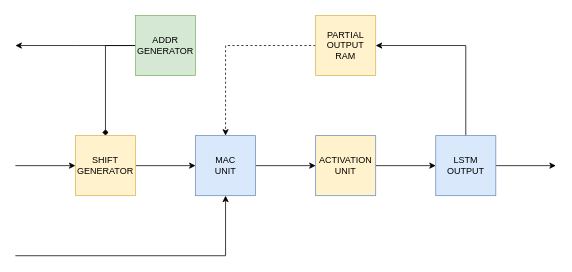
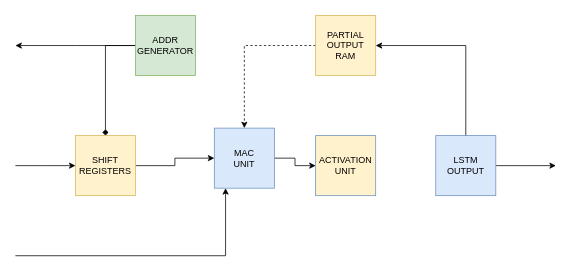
  <mxCell id="0" />
  <mxCell id="1" parent="0" />
  <mxCell id="2" style="edgeStyle=orthogonalEdgeStyle;rounded=0;orthogonalLoop=1;jettySize=auto;html=1;entryX=0;entryY=0.5;entryDx=0;entryDy=0;" parent="1" source="4" target="6" edge="1"><mxGeometry relative="1" as="geometry" /></mxCell>
  <mxCell id="3" style="edgeStyle=orthogonalEdgeStyle;rounded=0;orthogonalLoop=1;jettySize=auto;html=1;startArrow=classic;startFill=1;endArrow=none;endFill=0;" parent="1" source="4" edge="1"><mxGeometry relative="1" as="geometry"><mxPoint x="20" y="340" as="targetPoint" /><Array as="points"><mxPoint x="300" y="340" /></Array></mxGeometry></mxCell>
- <mxCell id="4" value="&lt;div&gt;MAC&lt;/div&gt;&lt;div&gt;UNIT&lt;br&gt;&lt;/div&gt;" style="whiteSpace=wrap;html=1;aspect=fixed;fillColor=#dae8fc;strokeColor=#6c8ebf;" parent="1" vertex="1"><mxGeometry x="260" y="180" width="80" height="80" as="geometry" /></mxCell>
- <mxCell id="5" style="edgeStyle=orthogonalEdgeStyle;rounded=0;orthogonalLoop=1;jettySize=auto;html=1;entryX=0;entryY=0.5;entryDx=0;entryDy=0;" parent="1" source="6" target="9" edge="1"><mxGeometry relative="1" as="geometry" /></mxCell>
+ <mxCell id="4" value="&lt;div&gt;MAC&lt;/div&gt;&lt;div&gt;UNIT&lt;br&gt;&lt;/div&gt;" style="whiteSpace=wrap;html=1;aspect=fixed;fillColor=#dae8fc;strokeColor=#6c8ebf;" parent="1" vertex="1"><mxGeometry x="285" y="170" width="80" height="80" as="geometry" /></mxCell>
  <mxCell id="6" value="&lt;div&gt;ACTIVATION&lt;/div&gt;&lt;div&gt;UNIT&lt;br&gt;&lt;/div&gt;" style="whiteSpace=wrap;html=1;aspect=fixed;fillColor=#fff2cc;strokeColor=#6c8ebf;" parent="1" vertex="1"><mxGeometry x="420" y="180" width="80" height="80" as="geometry" /></mxCell>
  <mxCell id="7" style="edgeStyle=orthogonalEdgeStyle;rounded=0;orthogonalLoop=1;jettySize=auto;html=1;entryX=1;entryY=0.5;entryDx=0;entryDy=0;" parent="1" source="9" target="11" edge="1"><mxGeometry relative="1" as="geometry"><Array as="points"><mxPoint x="620" y="60" /></Array></mxGeometry></mxCell>
  <mxCell id="8" style="edgeStyle=orthogonalEdgeStyle;rounded=0;orthogonalLoop=1;jettySize=auto;html=1;" parent="1" source="9" edge="1"><mxGeometry relative="1" as="geometry"><mxPoint x="740" y="220" as="targetPoint" /></mxGeometry></mxCell>
  <mxCell id="9" value="&lt;div&gt;LSTM&lt;/div&gt;&lt;div&gt;OUTPUT&lt;br&gt;&lt;/div&gt;" style="whiteSpace=wrap;html=1;aspect=fixed;fillColor=#dae8fc;strokeColor=#6c8ebf;" parent="1" vertex="1"><mxGeometry x="580" y="180" width="80" height="80" as="geometry" /></mxCell>
  <mxCell id="10" style="edgeStyle=orthogonalEdgeStyle;rounded=0;orthogonalLoop=1;jettySize=auto;html=1;exitX=0;exitY=0.5;exitDx=0;exitDy=0;entryX=0.5;entryY=0;entryDx=0;entryDy=0;dashed=1;" parent="1" source="11" target="4" edge="1"><mxGeometry relative="1" as="geometry" /></mxCell>
  <mxCell id="11" value="&lt;div&gt;PARTIAL&lt;/div&gt;&lt;div&gt;OUTPUT&lt;/div&gt;&lt;div&gt;RAM&lt;/div&gt;" style="whiteSpace=wrap;html=1;aspect=fixed;fillColor=#fff2cc;strokeColor=#d6b656;" parent="1" vertex="1"><mxGeometry x="420" y="20" width="80" height="80" as="geometry" /></mxCell>
  <mxCell id="12" style="edgeStyle=orthogonalEdgeStyle;rounded=0;orthogonalLoop=1;jettySize=auto;html=1;" parent="1" source="14" edge="1"><mxGeometry relative="1" as="geometry"><mxPoint x="20" y="60" as="targetPoint" /></mxGeometry></mxCell>
  <mxCell id="13" style="edgeStyle=orthogonalEdgeStyle;rounded=0;orthogonalLoop=1;jettySize=auto;html=1;entryX=0.5;entryY=0;entryDx=0;entryDy=0;endArrow=diamond;" parent="1" source="14" target="17" edge="1"><mxGeometry relative="1" as="geometry"><Array as="points"><mxPoint x="140" y="60" /></Array></mxGeometry></mxCell>
  <mxCell id="14" value="&lt;div&gt;ADDR&lt;/div&gt;&lt;div&gt;GENERATOR&lt;/div&gt;" style="whiteSpace=wrap;html=1;aspect=fixed;fillColor=#d5e8d4;strokeColor=#82b366;" parent="1" vertex="1"><mxGeometry x="180" y="20" width="80" height="80" as="geometry" /></mxCell>
  <mxCell id="15" style="edgeStyle=orthogonalEdgeStyle;rounded=0;orthogonalLoop=1;jettySize=auto;html=1;entryX=0;entryY=0.5;entryDx=0;entryDy=0;" parent="1" source="17" target="4" edge="1"><mxGeometry relative="1" as="geometry" /></mxCell>
  <mxCell id="16" style="edgeStyle=orthogonalEdgeStyle;rounded=0;orthogonalLoop=1;jettySize=auto;html=1;endArrow=none;endFill=0;startArrow=classic;startFill=1;" parent="1" source="17" edge="1"><mxGeometry relative="1" as="geometry"><mxPoint x="20" y="220" as="targetPoint" /></mxGeometry></mxCell>
- <mxCell id="17" value="&lt;div&gt;SHIFT&lt;/div&gt;&lt;div&gt;GENERATOR&lt;br&gt;&lt;/div&gt;" style="whiteSpace=wrap;html=1;aspect=fixed;fillColor=#fff2cc;strokeColor=#d6b656;" parent="1" vertex="1"><mxGeometry x="100" y="180" width="80" height="80" as="geometry" /></mxCell>
+ <mxCell id="17" value="&lt;div&gt;SHIFT&lt;/div&gt;&lt;div&gt;REGISTERS&lt;br&gt;&lt;/div&gt;" style="whiteSpace=wrap;html=1;aspect=fixed;fillColor=#fff2cc;strokeColor=#d6b656;" parent="1" vertex="1"><mxGeometry x="100" y="180" width="80" height="80" as="geometry" /></mxCell>
